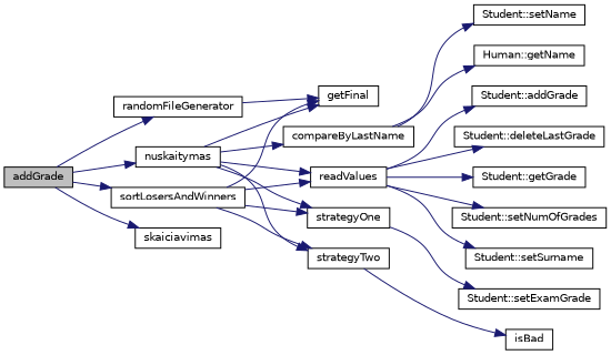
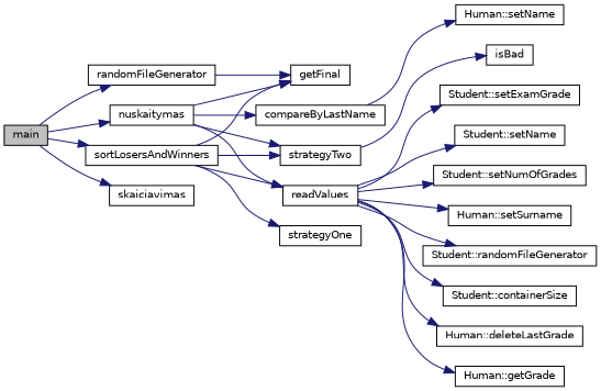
  digraph {
    rankdir=LR
    node [color=black fillcolor=white fontname=Helvetica fontsize=10 shape=record style=filled]
    edge [color=midnightblue fontname=Helvetica fontsize=10 labelfontname=Helvetica labelfontsize=10 style=solid]
-   n1 [fillcolor=grey75 fontcolor=black height=0.2 label=addGrade width=0.4]
+   n1 [fillcolor=grey75 fontcolor=black height=0.2 label=main width=0.4]
    n2 [height=0.2 label=nuskaitymas width=0.4]
    n3 [height=0.2 label=randomFileGenerator width=0.4]
    n4 [height=0.2 label=skaiciavimas width=0.4]
    n5 [height=0.2 label=sortLosersAndWinners width=0.4]
    n6 [height=0.2 label=compareByLastName width=0.4]
    n7 [height=0.2 label=getFinal width=0.4]
    n8 [height=0.2 label=readValues width=0.4]
    n9 [height=0.2 label=strategyOne width=0.4]
    n10 [height=0.2 label=strategyTwo width=0.4]
-   n11 [height=0.2 label="Human::getName" width=0.4]
-   n12 [height=0.2 label="Student::addGrade" width=0.4]
-   n14 [height=0.2 label="Student::deleteLastGrade" width=0.4]
-   n15 [height=0.2 label="Student::getGrade" width=0.4]
+   n11 [height=0.2 label="Human::setName" width=0.4]
+   n12 [height=0.2 label="Student::randomFileGenerator" width=0.4]
+   n13 [height=0.2 label="Student::containerSize" width=0.4]
+   n14 [height=0.2 label="Human::deleteLastGrade" width=0.4]
+   n15 [height=0.2 label="Human::getGrade" width=0.4]
    n16 [height=0.2 label="Student::setExamGrade" width=0.4]
    n17 [height=0.2 label="Student::setName" width=0.4]
    n18 [height=0.2 label="Student::setNumOfGrades" width=0.4]
-   n19 [height=0.2 label="Student::setSurname" width=0.4]
+   n19 [height=0.2 label="Human::setSurname" width=0.4]
    n20 [height=0.2 label=isBad width=0.4]
    n1 -> n2
    n1 -> n3
    n1 -> n4
    n1 -> n5
    n2 -> n6
    n2 -> n7
    n2 -> n8
-   n2 -> n9
    n2 -> n10
    n3 -> n7
    n5 -> n7
    n5 -> n8
    n5 -> n9
    n5 -> n10
    n6 -> n11
    n8 -> n12
+   n8 -> n13
    n8 -> n14
    n8 -> n15
-   n9 -> n16
-   n6 -> n17
+   n8 -> n16
+   n8 -> n17
    n8 -> n18
    n8 -> n19
    n10 -> n20
  }
